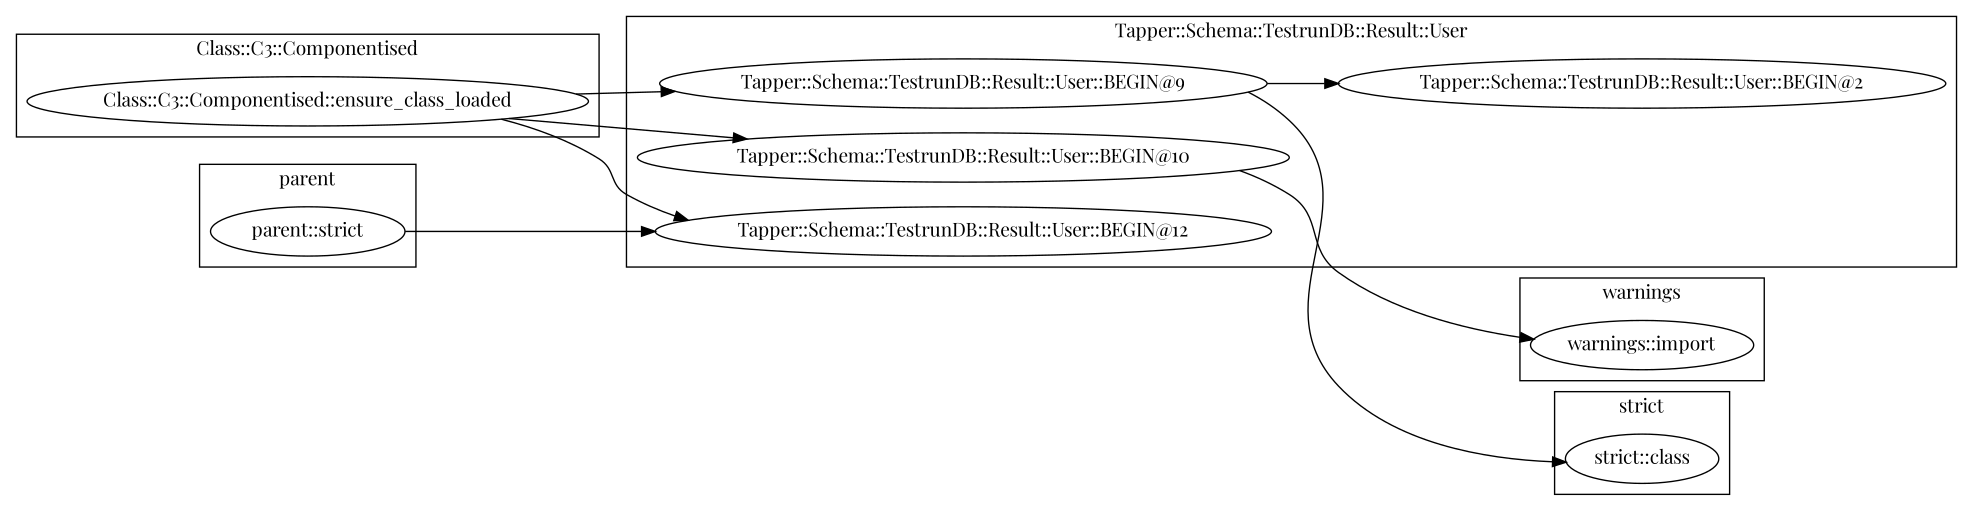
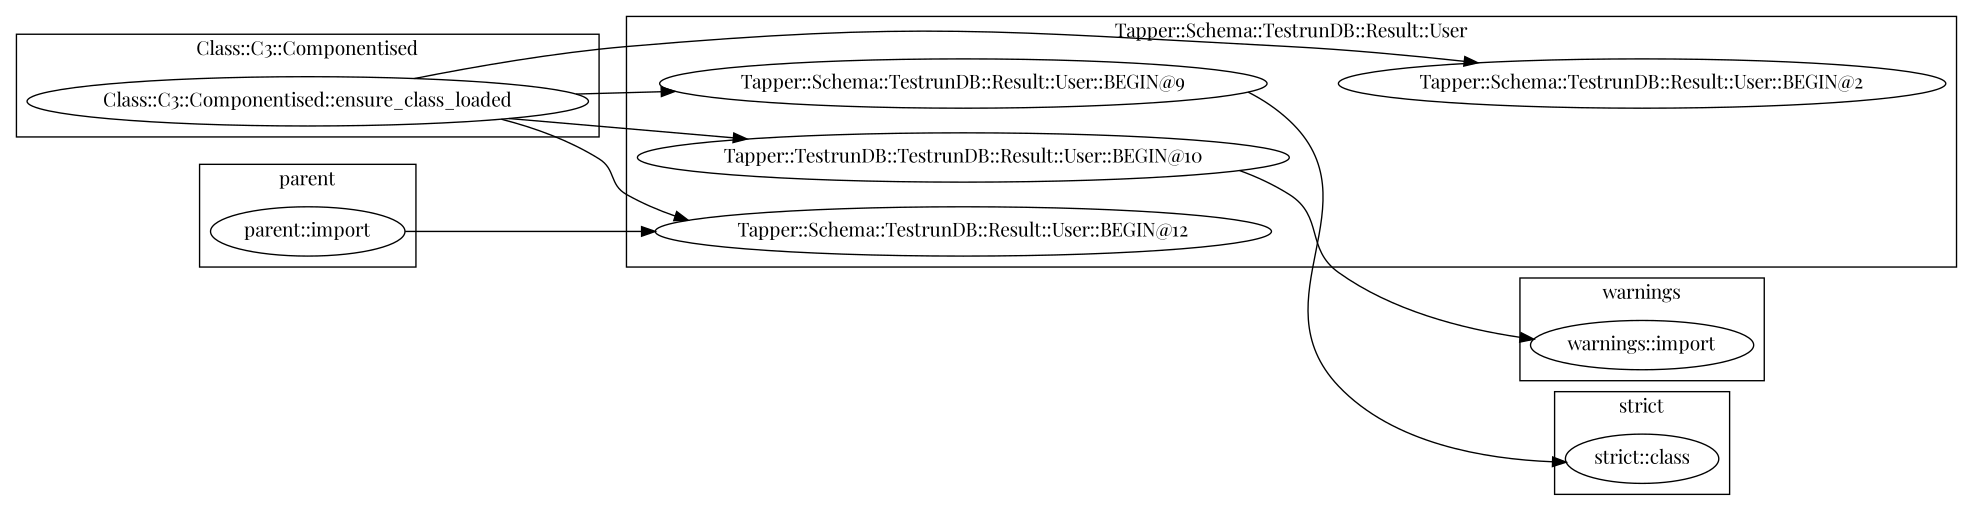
  digraph {
    fontname="Playfair Display"
    rankdir=LR
    node [fontname="Playfair Display"]
    edge [fontname="Playfair Display"]
    "Class::C3::Componentised::ensure_class_loaded"
-   "parent::import" [label="parent::strict"]
+   "parent::import"
    "warnings::import"
-   "Tapper::Schema::TestrunDB::Result::User::BEGIN@10"
+   "Tapper::Schema::TestrunDB::Result::User::BEGIN@10" [label="Tapper::TestrunDB::TestrunDB::Result::User::BEGIN@10"]
    "Tapper::Schema::TestrunDB::Result::User::BEGIN@2"
    "Tapper::Schema::TestrunDB::Result::User::BEGIN@12"
    "Tapper::Schema::TestrunDB::Result::User::BEGIN@9"
    n8 [label="strict::class"]
    subgraph cluster_1 {
      label="Class::C3::Componentised"
      "Class::C3::Componentised::ensure_class_loaded"
    }
    subgraph cluster_2 {
      label=parent
      "parent::import"
    }
    subgraph cluster_3 {
      label=warnings
      "warnings::import"
    }
    subgraph cluster_4 {
      label="Tapper::Schema::TestrunDB::Result::User"
      "Tapper::Schema::TestrunDB::Result::User::BEGIN@10"
      "Tapper::Schema::TestrunDB::Result::User::BEGIN@2"
      "Tapper::Schema::TestrunDB::Result::User::BEGIN@12"
      "Tapper::Schema::TestrunDB::Result::User::BEGIN@9"
    }
    subgraph cluster_5 {
      label="strict"
      n8
    }
    "Class::C3::Componentised::ensure_class_loaded" -> "Tapper::Schema::TestrunDB::Result::User::BEGIN@10"
-   "Tapper::Schema::TestrunDB::Result::User::BEGIN@9" -> "Tapper::Schema::TestrunDB::Result::User::BEGIN@2"
+   "Class::C3::Componentised::ensure_class_loaded" -> "Tapper::Schema::TestrunDB::Result::User::BEGIN@2"
    "Class::C3::Componentised::ensure_class_loaded" -> "Tapper::Schema::TestrunDB::Result::User::BEGIN@12"
    "Class::C3::Componentised::ensure_class_loaded" -> "Tapper::Schema::TestrunDB::Result::User::BEGIN@9"
    "parent::import" -> "Tapper::Schema::TestrunDB::Result::User::BEGIN@12"
    "Tapper::Schema::TestrunDB::Result::User::BEGIN@10" -> "warnings::import"
    "Tapper::Schema::TestrunDB::Result::User::BEGIN@9" -> n8
  }
